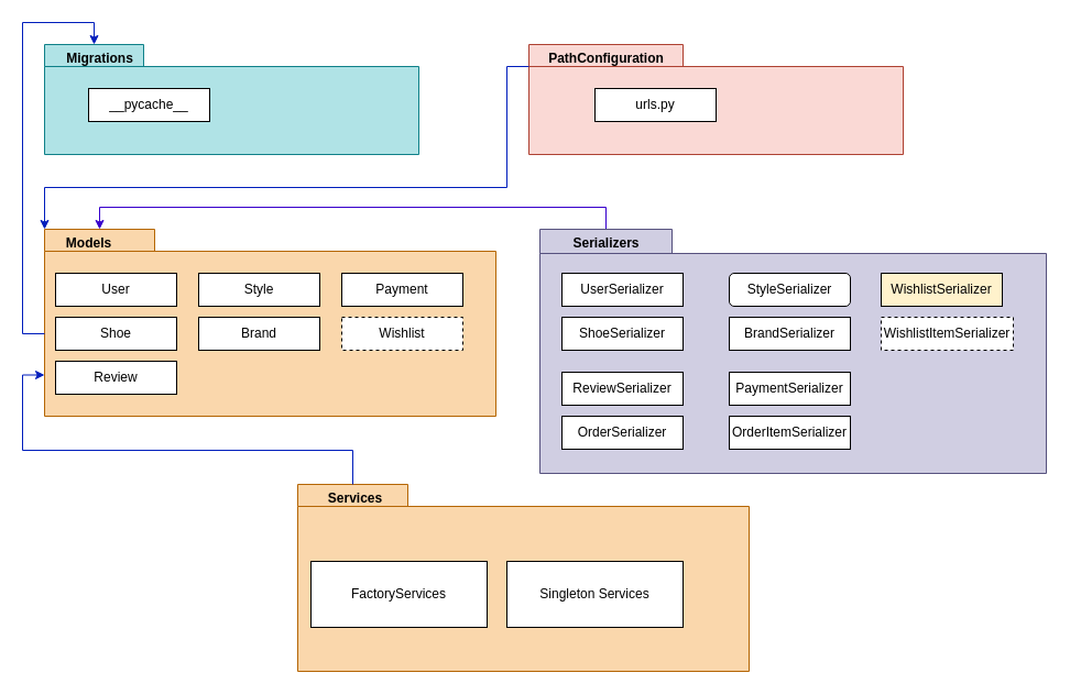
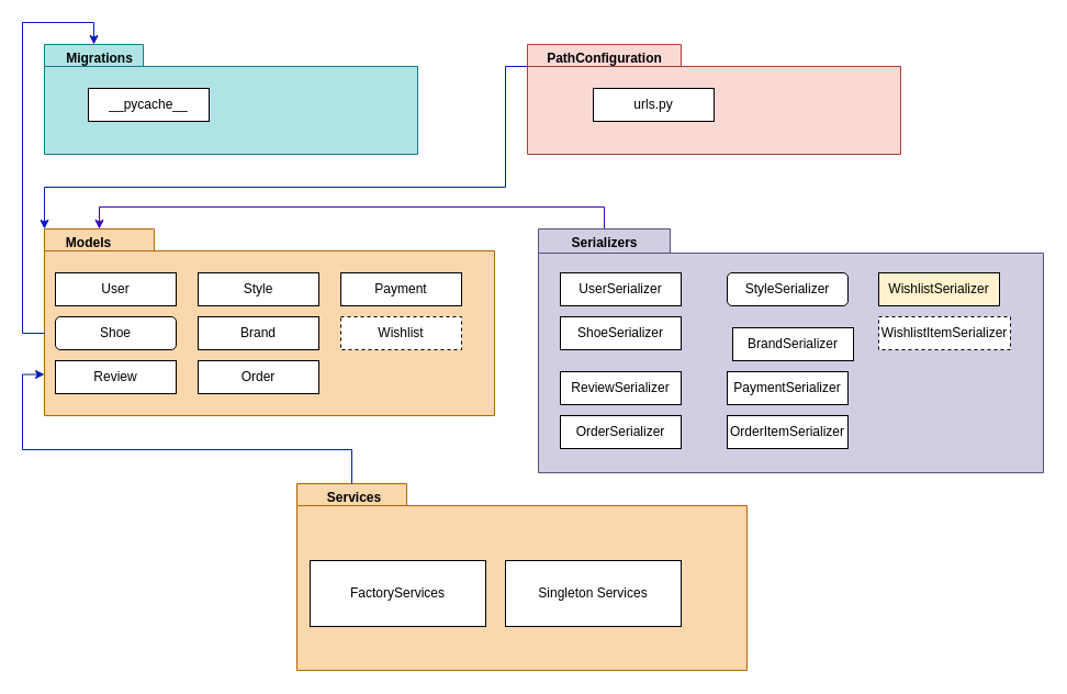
  <mxCell id="0" />
  <mxCell id="1" parent="0" />
  <mxCell id="2" value="" style="shape=folder;fontStyle=1;spacingTop=10;tabWidth=100;tabHeight=20;tabPosition=left;html=1;whiteSpace=wrap;fillColor=#fad7ac;strokeColor=#b46504;" parent="1" vertex="1"><mxGeometry x="40" y="208" width="410" height="170" as="geometry" /></mxCell>
  <mxCell id="3" value="Models" style="text;align=center;fontStyle=1;verticalAlign=middle;spacingLeft=3;spacingRight=3;strokeColor=none;rotatable=0;points=[[0,0.5],[1,0.5]];portConstraint=eastwest;html=1;" parent="1" vertex="1"><mxGeometry x="40" y="208" width="80" height="26" as="geometry" /></mxCell>
  <mxCell id="4" value="User" style="html=1;whiteSpace=wrap;" parent="1" vertex="1"><mxGeometry x="50" y="248" width="110" height="30" as="geometry" /></mxCell>
- <mxCell id="6" value="Shoe" style="html=1;whiteSpace=wrap;" parent="1" vertex="1"><mxGeometry x="50" y="288" width="110" height="30" as="geometry" /></mxCell>
+ <mxCell id="5" value="Order" style="html=1;whiteSpace=wrap;" parent="1" vertex="1"><mxGeometry x="180" y="328" width="110" height="30" as="geometry" /></mxCell>
+ <mxCell id="6" value="Shoe" style="html=1;whiteSpace=wrap;rounded=1;" parent="1" vertex="1"><mxGeometry x="50" y="288" width="110" height="30" as="geometry" /></mxCell>
  <mxCell id="7" value="Brand" style="html=1;whiteSpace=wrap;" parent="1" vertex="1"><mxGeometry x="180" y="288" width="110" height="30" as="geometry" /></mxCell>
  <mxCell id="8" value="Payment" style="html=1;whiteSpace=wrap;" parent="1" vertex="1"><mxGeometry x="310" y="248" width="110" height="30" as="geometry" /></mxCell>
  <mxCell id="9" value="Review" style="html=1;whiteSpace=wrap;" parent="1" vertex="1"><mxGeometry x="50" y="328" width="110" height="30" as="geometry" /></mxCell>
  <mxCell id="10" value="Style" style="html=1;whiteSpace=wrap;" parent="1" vertex="1"><mxGeometry x="180" y="248" width="110" height="30" as="geometry" /></mxCell>
  <mxCell id="11" value="Wishlist" style="html=1;whiteSpace=wrap;dashed=1;" parent="1" vertex="1"><mxGeometry x="310" y="288" width="110" height="30" as="geometry" /></mxCell>
  <mxCell id="12" value="" style="shape=folder;fontStyle=1;spacingTop=10;tabWidth=90;tabHeight=20;tabPosition=left;html=1;whiteSpace=wrap;fillColor=#b0e3e6;strokeColor=#0e8088;" parent="1" vertex="1"><mxGeometry x="40" y="40" width="340" height="100" as="geometry" /></mxCell>
  <mxCell id="13" value="Migrations" style="text;align=center;fontStyle=1;verticalAlign=middle;spacingLeft=3;spacingRight=3;strokeColor=none;rotatable=0;points=[[0,0.5],[1,0.5]];portConstraint=eastwest;html=1;" parent="1" vertex="1"><mxGeometry x="50" y="40" width="80" height="26" as="geometry" /></mxCell>
  <mxCell id="14" value="__pycache__" style="html=1;whiteSpace=wrap;" parent="1" vertex="1"><mxGeometry x="80" y="80" width="110" height="30" as="geometry" /></mxCell>
  <mxCell id="15" style="edgeStyle=orthogonalEdgeStyle;rounded=0;orthogonalLoop=1;jettySize=auto;html=1;exitX=0;exitY=0;exitDx=60;exitDy=0;exitPerimeter=0;entryX=0;entryY=0;entryDx=50;entryDy=0;entryPerimeter=0;fillColor=#6a00ff;strokeColor=#3700CC;" parent="1" source="16" target="2" edge="1"><mxGeometry relative="1" as="geometry"><mxPoint x="100" y="190" as="targetPoint" /></mxGeometry></mxCell>
  <mxCell id="16" value="" style="shape=folder;fontStyle=1;spacingTop=10;tabWidth=120;tabHeight=22;tabPosition=left;html=1;whiteSpace=wrap;fillColor=#d0cee2;strokeColor=#56517e;" parent="1" vertex="1"><mxGeometry x="490" y="208" width="460" height="222" as="geometry" /></mxCell>
  <mxCell id="17" value="Serializers" style="text;align=center;fontStyle=1;verticalAlign=middle;spacingLeft=3;spacingRight=3;strokeColor=none;rotatable=0;points=[[0,0.5],[1,0.5]];portConstraint=eastwest;html=1;" parent="1" vertex="1"><mxGeometry x="510" y="208" width="80" height="26" as="geometry" /></mxCell>
  <mxCell id="18" value="UserSerializer" style="html=1;whiteSpace=wrap;" parent="1" vertex="1"><mxGeometry x="510" y="248" width="110" height="30" as="geometry" /></mxCell>
  <mxCell id="19" value="ShoeSerializer" style="html=1;whiteSpace=wrap;" parent="1" vertex="1"><mxGeometry x="510" y="288" width="110" height="30" as="geometry" /></mxCell>
  <mxCell id="20" value="ReviewSerializer" style="html=1;whiteSpace=wrap;" parent="1" vertex="1"><mxGeometry x="510" y="338" width="110" height="30" as="geometry" /></mxCell>
  <mxCell id="21" value="StyleSerializer" style="html=1;whiteSpace=wrap;rounded=1;" parent="1" vertex="1"><mxGeometry x="662" y="248" width="110" height="30" as="geometry" /></mxCell>
- <mxCell id="22" value="BrandSerializer" style="html=1;whiteSpace=wrap;" parent="1" vertex="1"><mxGeometry x="662" y="288" width="110" height="30" as="geometry" /></mxCell>
+ <mxCell id="22" value="BrandSerializer" style="html=1;whiteSpace=wrap;" parent="1" vertex="1"><mxGeometry x="667" y="298" width="110" height="30" as="geometry" /></mxCell>
  <mxCell id="23" value="OrderSerializer" style="html=1;whiteSpace=wrap;" parent="1" vertex="1"><mxGeometry x="510" y="378" width="110" height="30" as="geometry" /></mxCell>
  <mxCell id="24" value="PaymentSerializer" style="html=1;whiteSpace=wrap;" parent="1" vertex="1"><mxGeometry x="662" y="338" width="110" height="30" as="geometry" /></mxCell>
  <mxCell id="25" value="WishlistSerializer" style="html=1;whiteSpace=wrap;fillColor=#fff2cc;" parent="1" vertex="1"><mxGeometry x="800" y="248" width="110" height="30" as="geometry" /></mxCell>
  <mxCell id="26" value="WishlistItemSerializer" style="html=1;whiteSpace=wrap;dashed=1;" parent="1" vertex="1"><mxGeometry x="800" y="288" width="120" height="30" as="geometry" /></mxCell>
  <mxCell id="27" value="OrderItemSerializer" style="html=1;whiteSpace=wrap;" parent="1" vertex="1"><mxGeometry x="662" y="378" width="110" height="30" as="geometry" /></mxCell>
  <mxCell id="28" value="" style="shape=folder;fontStyle=1;spacingTop=10;tabWidth=140;tabHeight=20;tabPosition=left;html=1;whiteSpace=wrap;fillColor=#fad9d5;strokeColor=#ae4132;" parent="1" vertex="1"><mxGeometry x="480" y="40" width="340" height="100" as="geometry" /></mxCell>
  <mxCell id="29" value="PathConfiguration" style="text;align=center;fontStyle=1;verticalAlign=middle;spacingLeft=3;spacingRight=3;strokeColor=none;rotatable=0;points=[[0,0.5],[1,0.5]];portConstraint=eastwest;html=1;" parent="1" vertex="1"><mxGeometry x="510" y="40" width="80" height="26" as="geometry" /></mxCell>
  <mxCell id="30" value="urls.py" style="html=1;whiteSpace=wrap;" parent="1" vertex="1"><mxGeometry x="540" y="80" width="110" height="30" as="geometry" /></mxCell>
  <mxCell id="31" style="edgeStyle=orthogonalEdgeStyle;rounded=0;orthogonalLoop=1;jettySize=auto;html=1;exitX=0;exitY=0;exitDx=0;exitDy=95;exitPerimeter=0;entryX=0;entryY=0;entryDx=45;entryDy=0;entryPerimeter=0;fillColor=#0050ef;strokeColor=#001DBC;" parent="1" source="2" target="12" edge="1"><mxGeometry relative="1" as="geometry"><Array as="points"><mxPoint x="20" y="303" /><mxPoint x="20" y="20" /><mxPoint x="85" y="20" /></Array></mxGeometry></mxCell>
  <mxCell id="32" style="edgeStyle=orthogonalEdgeStyle;rounded=0;orthogonalLoop=1;jettySize=auto;html=1;exitX=0;exitY=0;exitDx=0;exitDy=20;exitPerimeter=0;entryX=0;entryY=0;entryDx=0;entryDy=0;entryPerimeter=0;fillColor=#0050ef;strokeColor=#001DBC;" parent="1" source="28" target="2" edge="1"><mxGeometry relative="1" as="geometry"><Array as="points"><mxPoint x="460" y="60" /><mxPoint x="460" y="170" /><mxPoint x="40" y="170" /></Array></mxGeometry></mxCell>
  <mxCell id="33" value="" style="shape=folder;fontStyle=1;spacingTop=10;tabWidth=100;tabHeight=20;tabPosition=left;html=1;whiteSpace=wrap;fillColor=#fad7ac;strokeColor=#b46504;" vertex="1" parent="1"><mxGeometry x="270" y="440" width="410" height="170" as="geometry" /></mxCell>
  <mxCell id="34" value="Services" style="text;align=center;fontStyle=1;verticalAlign=middle;spacingLeft=3;spacingRight=3;strokeColor=none;rotatable=0;points=[[0,0.5],[1,0.5]];portConstraint=eastwest;html=1;" vertex="1" parent="1"><mxGeometry x="282" y="440" width="80" height="26" as="geometry" /></mxCell>
  <mxCell id="35" value="FactoryServices" style="html=1;whiteSpace=wrap;" vertex="1" parent="1"><mxGeometry x="282" y="510" width="160" height="60" as="geometry" /></mxCell>
  <mxCell id="36" value="Singleton Services" style="html=1;whiteSpace=wrap;" vertex="1" parent="1"><mxGeometry x="460" y="510" width="160" height="60" as="geometry" /></mxCell>
  <mxCell id="37" style="edgeStyle=orthogonalEdgeStyle;rounded=0;orthogonalLoop=1;jettySize=auto;html=1;exitX=0;exitY=0;exitDx=50;exitDy=0;exitPerimeter=0;entryX=0;entryY=0;entryDx=0;entryDy=132.5;entryPerimeter=0;fillColor=#0050ef;strokeColor=#001DBC;" edge="1" parent="1" source="33" target="2"><mxGeometry relative="1" as="geometry" /></mxCell>
